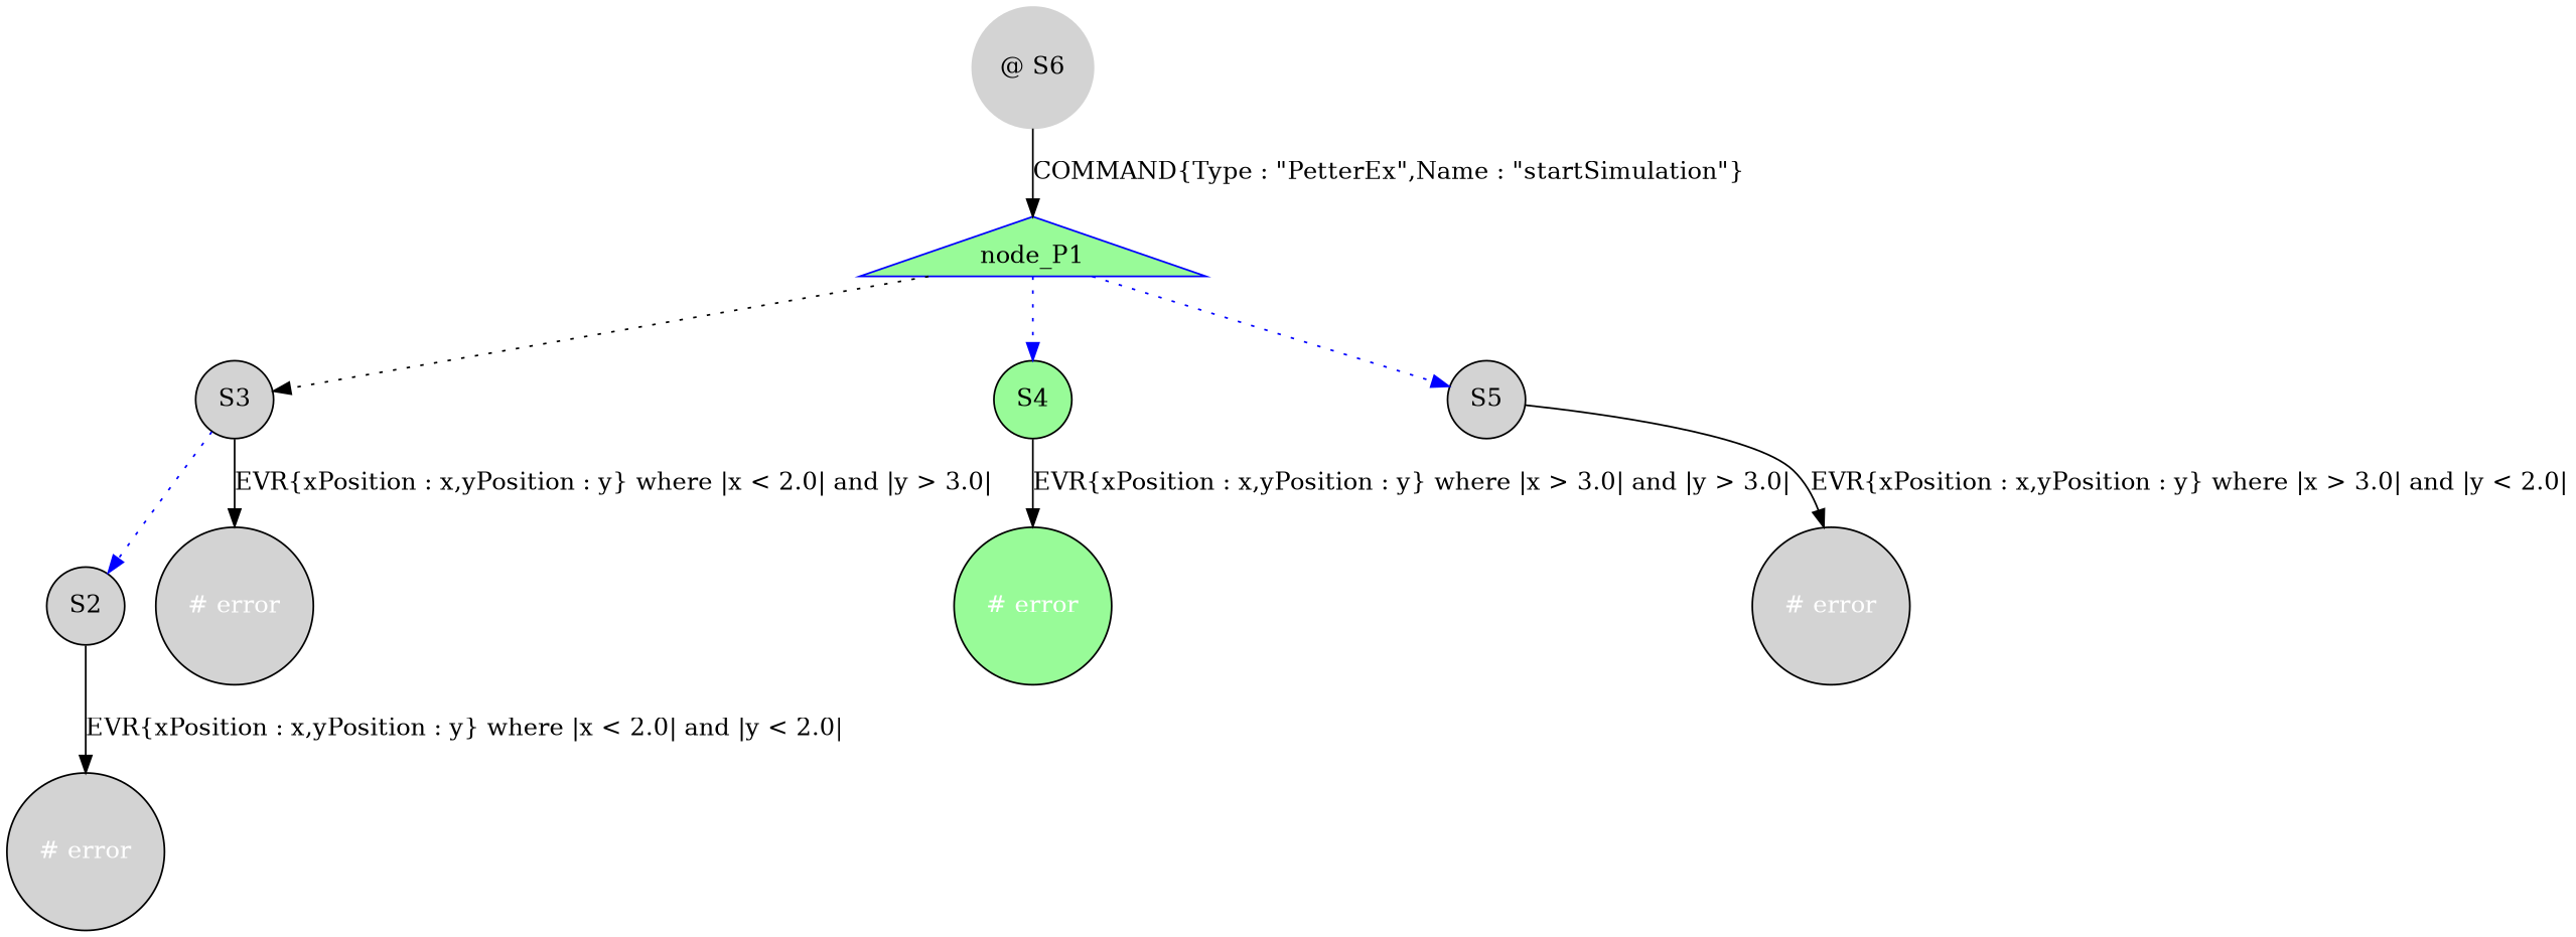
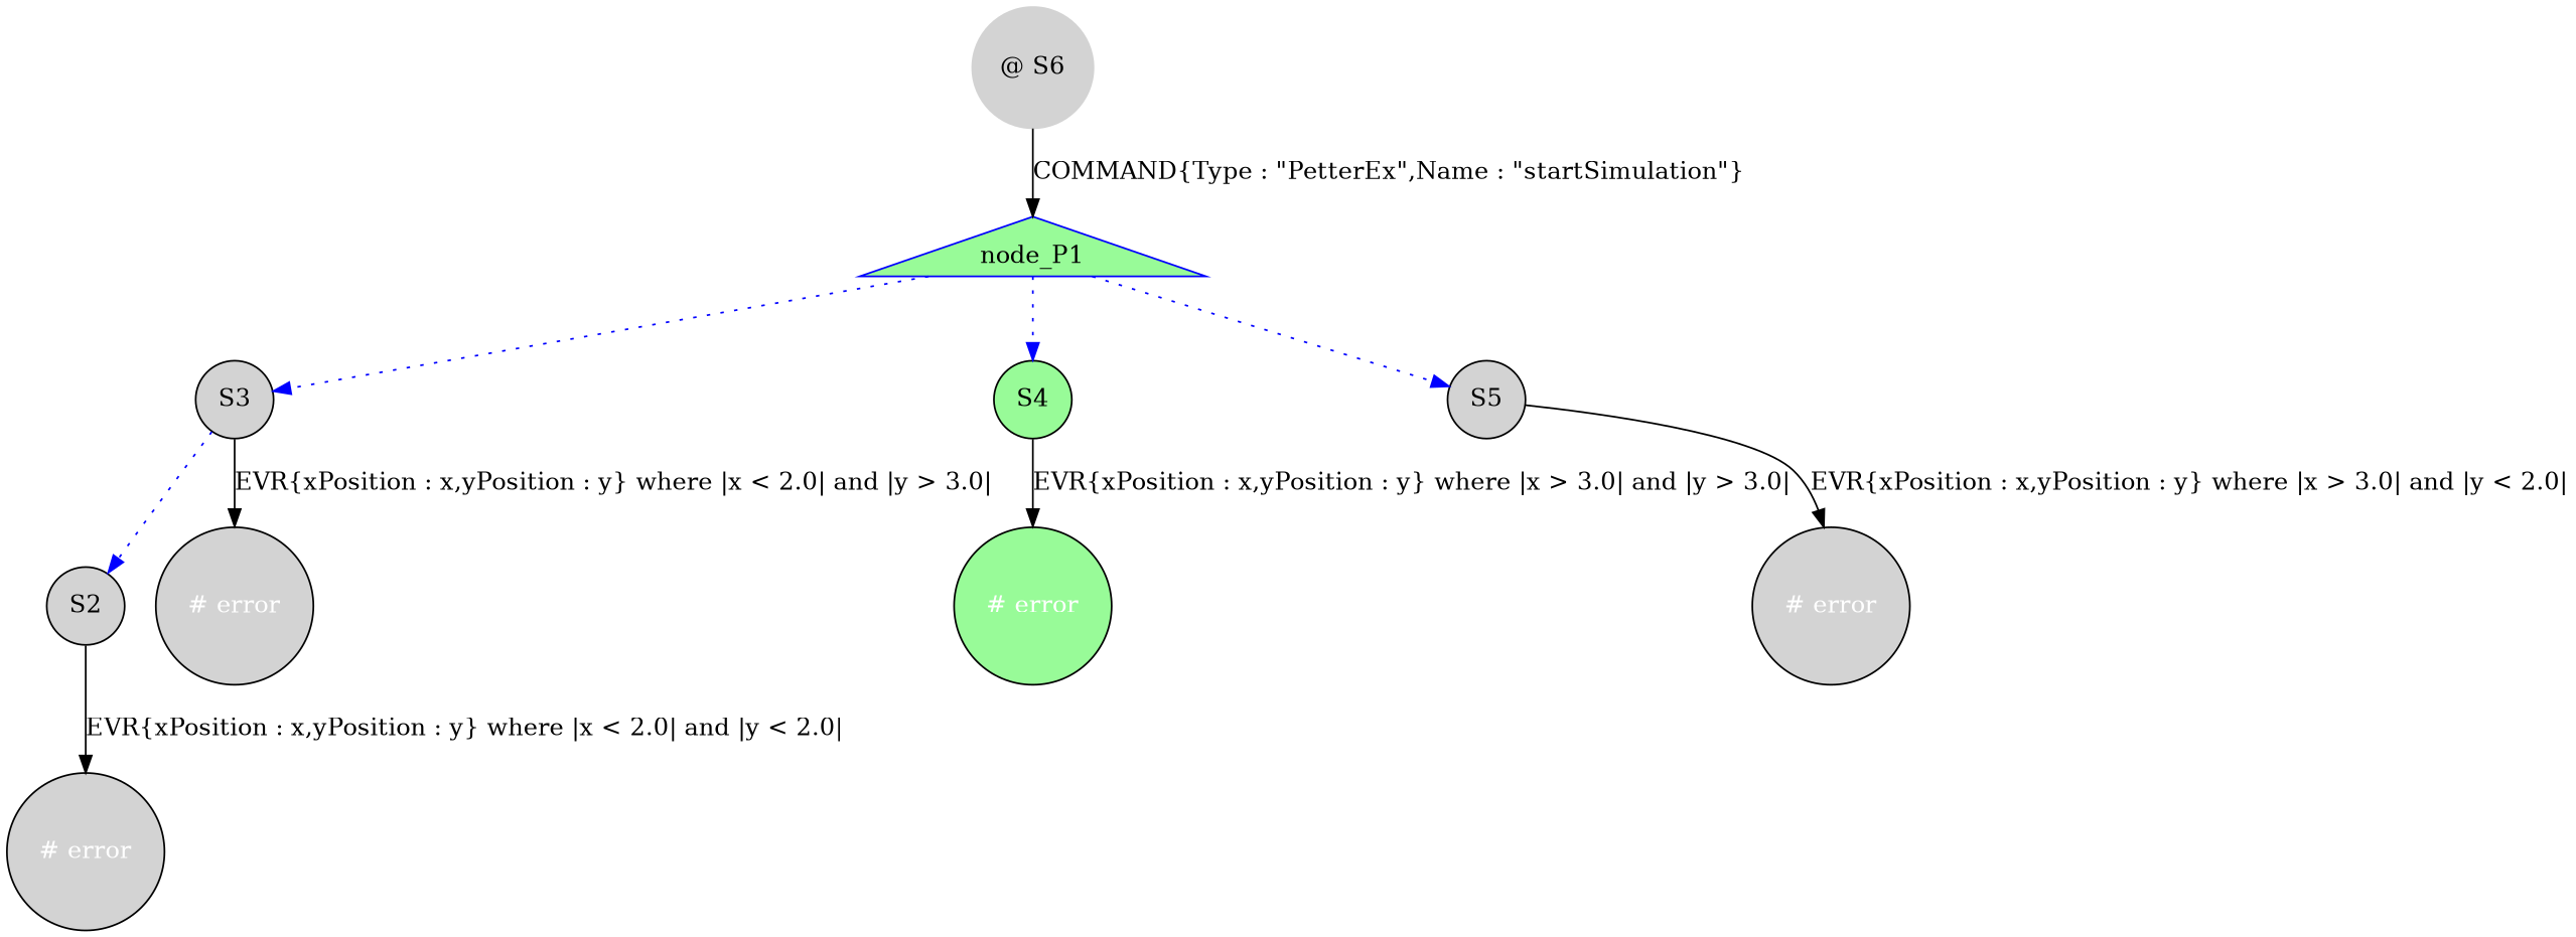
  digraph {
    node [fillcolor=lightgrey shape=circle style=filled]
    n1 [color=lightgrey label="@ S6"]
    node_P1 [color=blue fillcolor=palegreen shape=triangle]
    n3 [label=S3]
    n4 [fillcolor=palegreen label=S4]
    n5 [label=S5]
    n6 [label=S2]
    n7 [color=black fontcolor=white label="# error"]
    n8 [color=black fontcolor=white label="# error"]
    n9 [color=black fillcolor=palegreen fontcolor=white label="# error"]
    n10 [color=black fontcolor=white label="# error"]
    n1 -> node_P1 [label="COMMAND{Type : \"PetterEx\",Name : \"startSimulation\"}"]
-   node_P1 -> n3 [color=black style=dotted]
+   node_P1 -> n3 [color=blue style=dotted]
    node_P1 -> n4 [color=blue style=dotted]
    node_P1 -> n5 [color=blue style=dotted]
    n3 -> n6 [color=blue style=dotted]
    n3 -> n8 [label="EVR{xPosition : x,yPosition : y} where |x < 2.0| and |y > 3.0|"]
    n4 -> n9 [label="EVR{xPosition : x,yPosition : y} where |x > 3.0| and |y > 3.0|"]
    n5 -> n10 [label="EVR{xPosition : x,yPosition : y} where |x > 3.0| and |y < 2.0|"]
    n6 -> n7 [label="EVR{xPosition : x,yPosition : y} where |x < 2.0| and |y < 2.0|"]
  }
